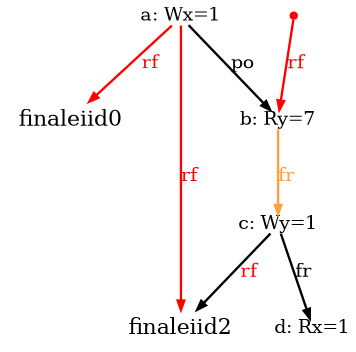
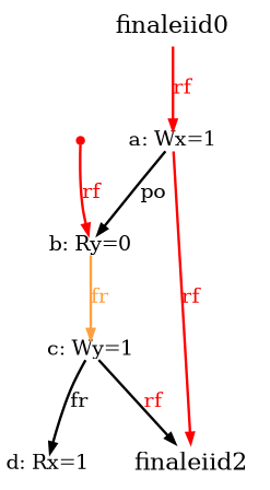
  digraph {
    fontname=Arial
    node [fixedsize=true fontsize=12 shape=none]
    edge [arrowsize=0.600000 color=black fontcolor=red fontsize=12 penwidth=1.500000]
    n1 [height=0.166667 label="a: Wx=1" width=0.666667]
-   n2 [height=0.166667 label="b: Ry=7" width=0.666667]
+   n2 [height=0.166667 label="b: Ry=0" width=0.666667]
    finaleiid0 [height=0.0 width=0.0 fixedsize="" fontsize=""]
    finaleiid2 [height=0.0 width=0.0 fixedsize="" fontsize=""]
    n5 [height=0.166667 label="c: Wy=1" width=0.666667]
    n6 [height=0.166667 label="d: Rx=1" width=0.666667]
    initeiid1 [color=red height=0.06 shape=point width=0.06 fixedsize="" fontsize=""]
    n1 -> n2 [fontcolor=black label=po]
-   n1 -> finaleiid0 [color=red label=rf]
+   finaleiid0 -> n1 [color=red label=rf]
    n1 -> finaleiid2 [color=red label=rf]
    n2 -> n5 [color="#ffa040" fontcolor="#ffa040" label=fr]
    n5 -> finaleiid2 [label=rf]
    n5 -> n6 [fontcolor=black label=fr]
    initeiid1 -> n2 [color=red label=rf]
  }
